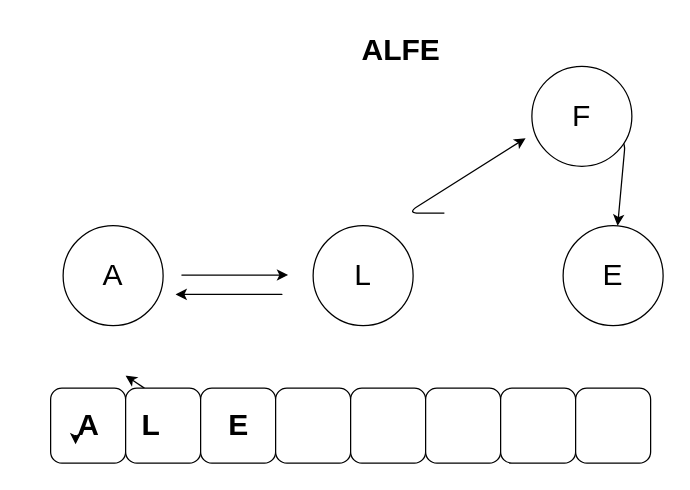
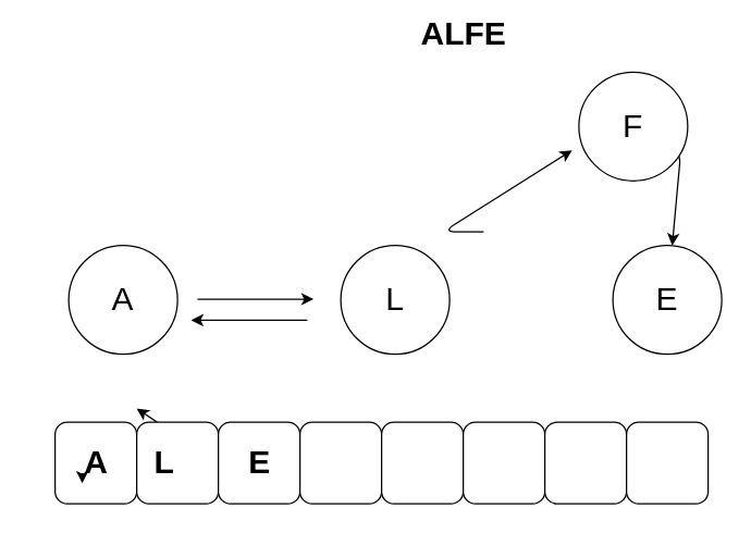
  <mxCell id="0" />
  <mxCell id="1" parent="0" />
  <mxCell id="2" value="" style="ellipse;whiteSpace=wrap;html=1;aspect=fixed;" vertex="1" parent="1"><mxGeometry x="50" y="180" width="80" height="80" as="geometry" /></mxCell>
  <mxCell id="3" value="" style="ellipse;whiteSpace=wrap;html=1;aspect=fixed;" vertex="1" parent="1"><mxGeometry x="250" y="180" width="80" height="80" as="geometry" /></mxCell>
  <mxCell id="4" value="" style="ellipse;whiteSpace=wrap;html=1;aspect=fixed;" vertex="1" parent="1"><mxGeometry x="450" y="180" width="80" height="80" as="geometry" /></mxCell>
  <mxCell id="5" value="" style="rounded=1;whiteSpace=wrap;html=1;" vertex="1" parent="1"><mxGeometry x="40" y="310" width="60" height="60" as="geometry" /></mxCell>
  <mxCell id="6" style="edgeStyle=none;html=1;exitX=0.25;exitY=0;exitDx=0;exitDy=0;fontSize=24;" edge="1" parent="1" source="7"><mxGeometry relative="1" as="geometry"><mxPoint x="100" y="300" as="targetPoint" /></mxGeometry></mxCell>
  <mxCell id="7" value="" style="rounded=1;whiteSpace=wrap;html=1;" vertex="1" parent="1"><mxGeometry x="100" y="310" width="60" height="60" as="geometry" /></mxCell>
  <mxCell id="8" value="" style="rounded=1;whiteSpace=wrap;html=1;" vertex="1" parent="1"><mxGeometry x="160" y="310" width="60" height="60" as="geometry" /></mxCell>
  <mxCell id="9" value="" style="rounded=1;whiteSpace=wrap;html=1;" vertex="1" parent="1"><mxGeometry x="220" y="310" width="60" height="60" as="geometry" /></mxCell>
  <mxCell id="10" value="" style="rounded=1;whiteSpace=wrap;html=1;" vertex="1" parent="1"><mxGeometry x="280" y="310" width="60" height="60" as="geometry" /></mxCell>
  <mxCell id="11" value="" style="rounded=1;whiteSpace=wrap;html=1;" vertex="1" parent="1"><mxGeometry x="340" y="310" width="60" height="60" as="geometry" /></mxCell>
  <mxCell id="12" value="" style="rounded=1;whiteSpace=wrap;html=1;" vertex="1" parent="1"><mxGeometry x="400" y="310" width="60" height="60" as="geometry" /></mxCell>
  <mxCell id="13" value="" style="rounded=1;whiteSpace=wrap;html=1;" vertex="1" parent="1"><mxGeometry x="460" y="310" width="60" height="60" as="geometry" /></mxCell>
  <mxCell id="14" value="&lt;font style=&quot;font-size: 24px;&quot;&gt;A&lt;/font&gt;" style="text;html=1;strokeColor=none;fillColor=none;align=center;verticalAlign=middle;whiteSpace=wrap;rounded=0;strokeWidth=9;" vertex="1" parent="1"><mxGeometry x="60" y="205" width="60" height="30" as="geometry" /></mxCell>
  <mxCell id="15" value="&lt;span style=&quot;font-size: 24px;&quot;&gt;L&lt;/span&gt;" style="text;html=1;strokeColor=none;fillColor=none;align=center;verticalAlign=middle;whiteSpace=wrap;rounded=0;strokeWidth=9;" vertex="1" parent="1"><mxGeometry x="270" y="210" width="40" height="20" as="geometry" /></mxCell>
  <mxCell id="16" value="&lt;span style=&quot;font-size: 24px;&quot;&gt;E&lt;/span&gt;" style="text;html=1;strokeColor=none;fillColor=none;align=center;verticalAlign=middle;whiteSpace=wrap;rounded=0;strokeWidth=9;" vertex="1" parent="1"><mxGeometry x="460" y="205" width="60" height="30" as="geometry" /></mxCell>
  <mxCell id="17" value="" style="endArrow=classic;html=1;fontSize=24;" edge="1" parent="1"><mxGeometry width="50" height="50" relative="1" as="geometry"><mxPoint x="170" y="219.5" as="sourcePoint" /><mxPoint x="230" y="219.5" as="targetPoint" /><Array as="points"><mxPoint x="140" y="219.5" /></Array></mxGeometry></mxCell>
  <mxCell id="18" value="" style="endArrow=classic;html=1;fontSize=24;" edge="1" parent="1"><mxGeometry width="50" height="50" relative="1" as="geometry"><mxPoint x="355" y="170" as="sourcePoint" /><mxPoint x="420" y="110" as="targetPoint" /><Array as="points"><mxPoint x="325" y="170" /></Array></mxGeometry></mxCell>
  <mxCell id="19" value="" style="endArrow=classic;html=1;fontSize=24;" edge="1" parent="1"><mxGeometry width="50" height="50" relative="1" as="geometry"><mxPoint x="200" y="235" as="sourcePoint" /><mxPoint x="140" y="235" as="targetPoint" /><Array as="points"><mxPoint x="230" y="235" /></Array></mxGeometry></mxCell>
  <mxCell id="20" value="" style="endArrow=classic;html=1;fontSize=24;" edge="1" parent="1" target="4"><mxGeometry width="50" height="50" relative="1" as="geometry"><mxPoint x="470" y="110" as="sourcePoint" /><mxPoint x="650" y="170" as="targetPoint" /><Array as="points"><mxPoint x="500" y="110" /></Array></mxGeometry></mxCell>
  <mxCell id="21" style="edgeStyle=none;html=1;exitX=1;exitY=0.75;exitDx=0;exitDy=0;entryX=1;entryY=1;entryDx=0;entryDy=0;fontSize=24;" edge="1" parent="1"><mxGeometry relative="1" as="geometry"><mxPoint x="60" y="347.5" as="sourcePoint" /><mxPoint x="60" y="355" as="targetPoint" /></mxGeometry></mxCell>
- <mxCell id="22" value="ALFE" style="text;strokeColor=none;fillColor=none;html=1;fontSize=24;fontStyle=1;verticalAlign=middle;align=center;strokeWidth=9;" vertex="1" parent="1"><mxGeometry x="270" y="20" width="100" height="40" as="geometry" /></mxCell>
+ <mxCell id="22" value="ALFE" style="text;strokeColor=none;fillColor=none;html=1;fontSize=24;fontStyle=1;verticalAlign=middle;align=center;strokeWidth=9;" vertex="1" parent="1"><mxGeometry x="290" y="5" width="100" height="40" as="geometry" /></mxCell>
  <mxCell id="23" value="A" style="text;strokeColor=none;fillColor=none;html=1;fontSize=24;fontStyle=1;verticalAlign=middle;align=center;strokeWidth=9;" vertex="1" parent="1"><mxGeometry x="20" y="320" width="100" height="40" as="geometry" /></mxCell>
  <mxCell id="24" value="L" style="text;strokeColor=none;fillColor=none;html=1;fontSize=24;fontStyle=1;verticalAlign=middle;align=center;strokeWidth=9;" vertex="1" parent="1"><mxGeometry x="70" y="320" width="100" height="40" as="geometry" /></mxCell>
  <mxCell id="25" value="E" style="text;strokeColor=none;fillColor=none;html=1;fontSize=24;fontStyle=1;verticalAlign=middle;align=center;strokeWidth=9;" vertex="1" parent="1"><mxGeometry x="140" y="320" width="100" height="40" as="geometry" /></mxCell>
  <mxCell id="26" value="" style="ellipse;whiteSpace=wrap;html=1;aspect=fixed;" vertex="1" parent="1"><mxGeometry x="425" y="52.5" width="80" height="80" as="geometry" /></mxCell>
  <mxCell id="27" value="&lt;span style=&quot;font-size: 24px;&quot;&gt;F&lt;/span&gt;" style="text;html=1;strokeColor=none;fillColor=none;align=center;verticalAlign=middle;whiteSpace=wrap;rounded=0;strokeWidth=9;" vertex="1" parent="1"><mxGeometry x="440" y="70" width="50" height="45" as="geometry" /></mxCell>
